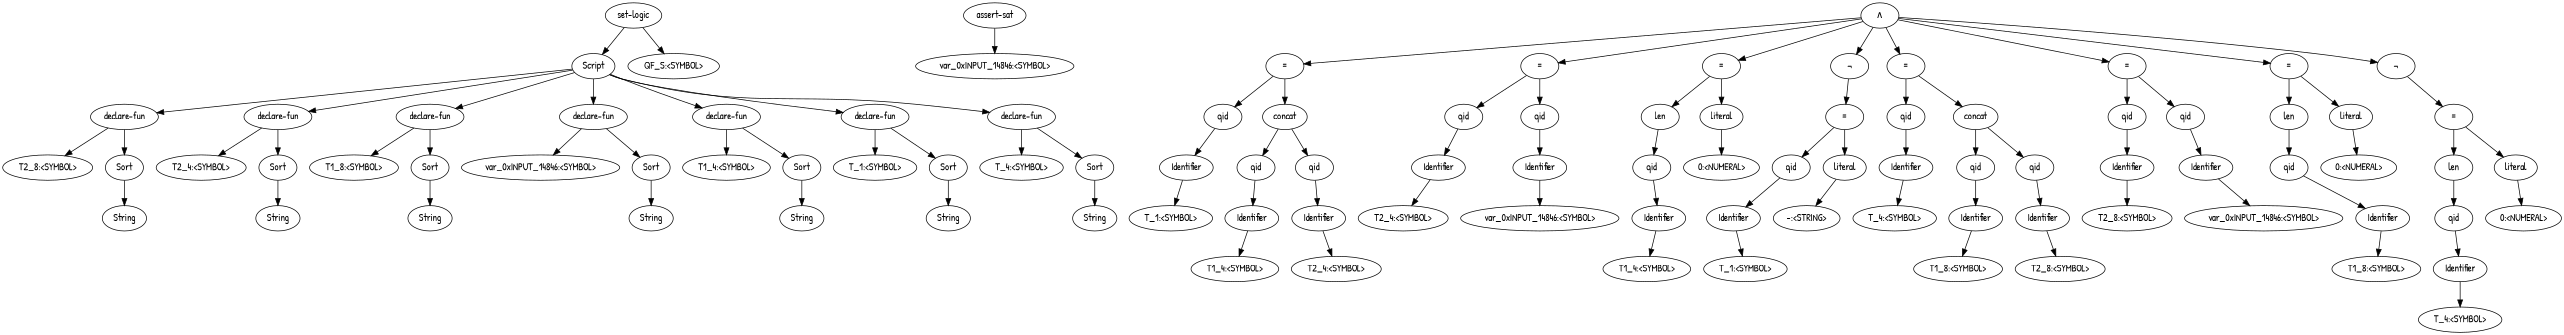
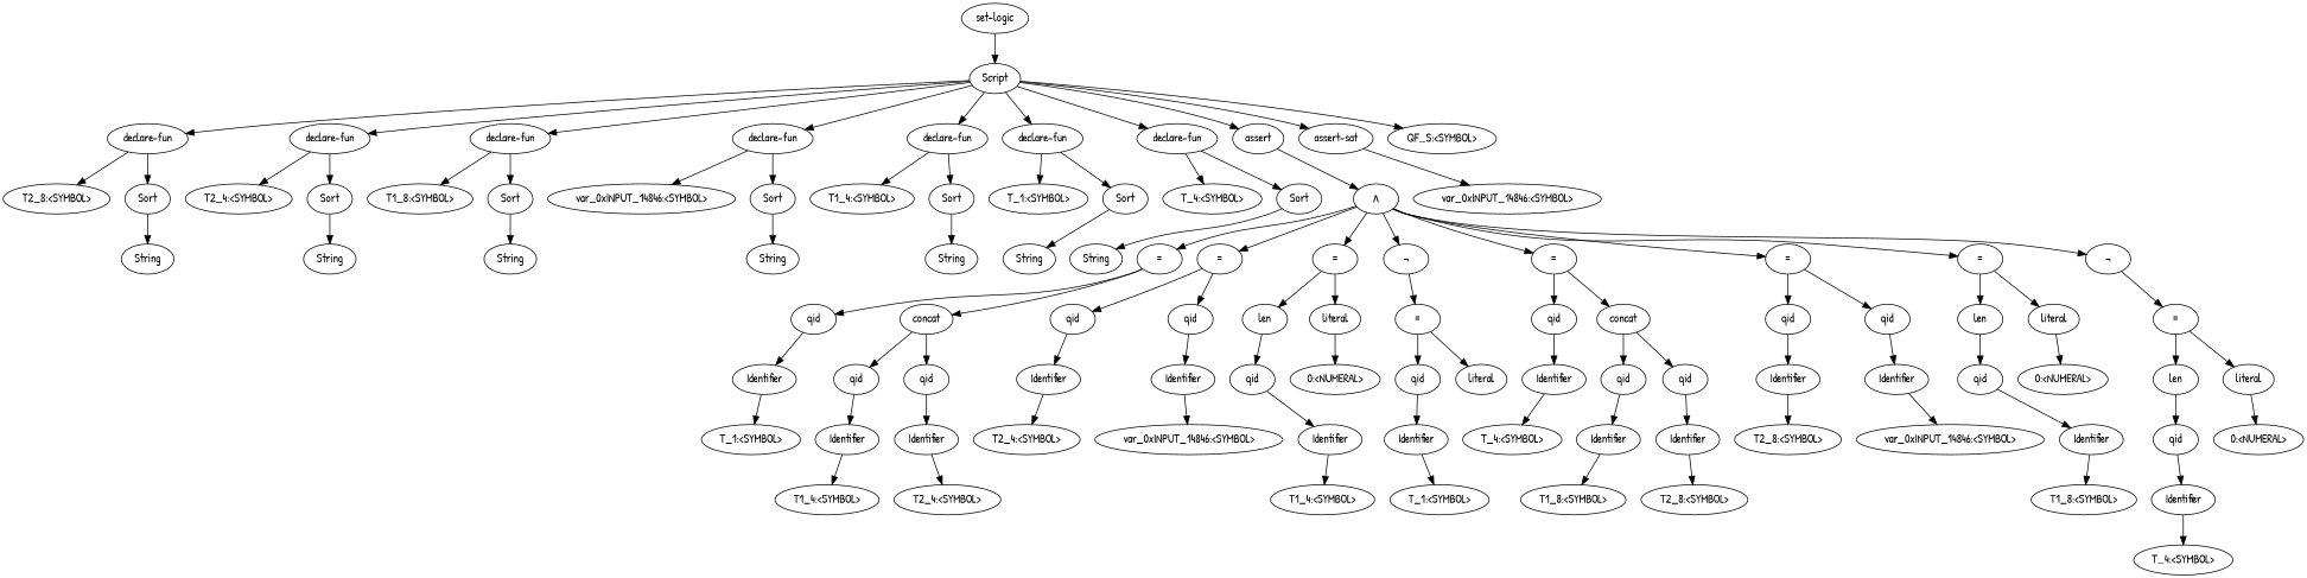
  digraph {
    fontname="Patrick Hand"
    node [fontname="Patrick Hand"]
    edge [fontname="Patrick Hand"]
    n1 [label=Script]
    n2 [label="declare-fun"]
    n3 [label="declare-fun"]
    n4 [label="declare-fun"]
    n5 [label="declare-fun"]
    n6 [label="declare-fun"]
    n7 [label="declare-fun"]
    n8 [label="declare-fun"]
+   n9 [label=assert]
    n10 [label="assert-sat"]
    n11 [label="set-logic"]
    n12 [label="QF_S:<SYMBOL>"]
    n13 [label="T2_8:<SYMBOL>"]
    n14 [label=Sort]
    n15 [label="T2_4:<SYMBOL>"]
    n16 [label=Sort]
    n17 [label="T1_8:<SYMBOL>"]
    n18 [label=Sort]
    n19 [label="var_0xINPUT_14846:<SYMBOL>"]
    n20 [label=Sort]
    n21 [label="T1_4:<SYMBOL>"]
    n22 [label=Sort]
    n23 [label="T_1:<SYMBOL>"]
    n24 [label=Sort]
    n25 [label="T_4:<SYMBOL>"]
    n26 [label=Sort]
    n27 [label="&and;"]
    n28 [label="var_0xINPUT_14846:<SYMBOL>"]
    n29 [label=String]
    n30 [label=String]
    n31 [label=String]
    n32 [label=String]
    n33 [label=String]
    n34 [label=String]
    n35 [label=String]
    n36 [label="="]
    n37 [label="="]
    n38 [label="="]
    n39 [label="&not;"]
    n40 [label="="]
    n41 [label="="]
    n42 [label="="]
    n43 [label="&not;"]
    n44 [label=qid]
    n45 [label=concat]
    n46 [label=qid]
    n47 [label=qid]
    n48 [label=len]
    n49 [label=literal]
    n50 [label="="]
    n51 [label=qid]
    n52 [label=concat]
    n53 [label=qid]
    n54 [label=qid]
    n55 [label=len]
    n56 [label=literal]
    n57 [label="="]
    n58 [label=Identifier]
    n59 [label=qid]
    n60 [label=qid]
    n61 [label="T_1:<SYMBOL>"]
    n62 [label=Identifier]
    n63 [label=Identifier]
    n64 [label="T1_4:<SYMBOL>"]
    n65 [label="T2_4:<SYMBOL>"]
    n66 [label=Identifier]
    n67 [label=Identifier]
    n68 [label="T2_4:<SYMBOL>"]
    n69 [label="var_0xINPUT_14846:<SYMBOL>"]
    n70 [label=qid]
    n71 [label="0:<NUMERAL>"]
    n72 [label=Identifier]
    n73 [label="T1_4:<SYMBOL>"]
    n74 [label=qid]
    n75 [label=literal]
    n76 [label=Identifier]
-   n77 [label="-:<STRING>"]
    n78 [label="T_1:<SYMBOL>"]
    n79 [label=Identifier]
    n80 [label=qid]
    n81 [label=qid]
    n82 [label="T_4:<SYMBOL>"]
    n83 [label=Identifier]
    n84 [label=Identifier]
    n85 [label="T1_8:<SYMBOL>"]
    n86 [label="T2_8:<SYMBOL>"]
    n87 [label=Identifier]
    n88 [label=Identifier]
    n89 [label="T2_8:<SYMBOL>"]
    n90 [label="var_0xINPUT_14846:<SYMBOL>"]
    n91 [label=qid]
    n92 [label="0:<NUMERAL>"]
    n93 [label=Identifier]
    n94 [label="T1_8:<SYMBOL>"]
    n95 [label=len]
    n96 [label=literal]
    n97 [label=qid]
    n98 [label="0:<NUMERAL>"]
    n99 [label=Identifier]
    n100 [label="T_4:<SYMBOL>"]
    n1 -> n2
    n1 -> n3
    n1 -> n4
    n1 -> n5
    n1 -> n6
    n1 -> n7
    n1 -> n8
+   n1 -> n9
+   n1 -> n10
    n2 -> n13
    n2 -> n14
    n3 -> n15
    n3 -> n16
    n4 -> n17
    n4 -> n18
    n5 -> n19
    n5 -> n20
    n6 -> n21
    n6 -> n22
    n7 -> n23
    n7 -> n24
    n8 -> n25
    n8 -> n26
+   n9 -> n27
    n10 -> n28
    n11 -> n1
-   n11 -> n12
+   n1 -> n12
    n14 -> n29
    n16 -> n30
    n18 -> n31
    n20 -> n32
    n22 -> n33
    n24 -> n34
    n26 -> n35
    n27 -> n36
    n27 -> n37
    n27 -> n38
    n27 -> n39
    n27 -> n40
    n27 -> n41
    n27 -> n42
    n27 -> n43
    n36 -> n44
    n36 -> n45
    n37 -> n46
    n37 -> n47
    n38 -> n48
    n38 -> n49
    n39 -> n50
    n40 -> n51
    n40 -> n52
    n41 -> n53
    n41 -> n54
    n42 -> n55
    n42 -> n56
    n43 -> n57
    n44 -> n58
    n45 -> n59
    n45 -> n60
    n46 -> n66
    n47 -> n67
    n48 -> n70
    n49 -> n71
    n50 -> n74
    n50 -> n75
    n51 -> n79
    n52 -> n80
    n52 -> n81
    n53 -> n87
    n54 -> n88
    n55 -> n91
    n56 -> n92
    n57 -> n95
    n57 -> n96
    n58 -> n61
    n59 -> n62
    n60 -> n63
    n62 -> n64
    n63 -> n65
    n66 -> n68
    n67 -> n69
    n70 -> n72
    n72 -> n73
    n74 -> n76
-   n75 -> n77
    n76 -> n78
    n79 -> n82
    n80 -> n83
    n81 -> n84
    n83 -> n85
    n84 -> n86
    n87 -> n89
    n88 -> n90
    n91 -> n93
    n93 -> n94
    n95 -> n97
    n96 -> n98
    n97 -> n99
    n99 -> n100
  }
